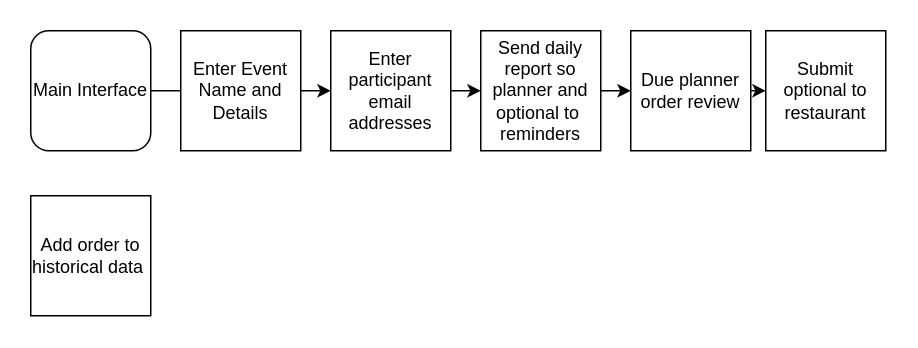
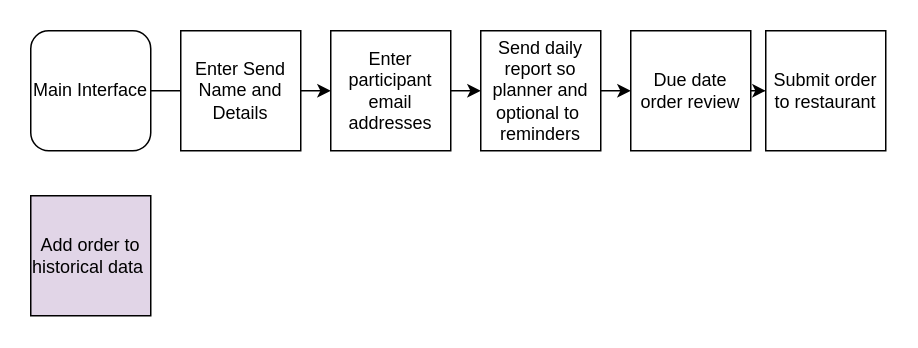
  <mxCell id="0" />
  <mxCell id="1" parent="0" />
  <mxCell id="2" style="edgeStyle=orthogonalEdgeStyle;rounded=0;orthogonalLoop=1;jettySize=auto;html=1;exitX=1;exitY=0.5;exitDx=0;exitDy=0;entryX=0;entryY=0.5;entryDx=0;entryDy=0;endArrow=none;" edge="1" parent="1" source="3" target="5"><mxGeometry relative="1" as="geometry" /></mxCell>
  <mxCell id="3" value="Main Interface" style="whiteSpace=wrap;html=1;aspect=fixed;labelBackgroundColor=none;rounded=1;" vertex="1" parent="1"><mxGeometry x="20" y="20" width="80" height="80" as="geometry" /></mxCell>
  <mxCell id="4" style="edgeStyle=orthogonalEdgeStyle;rounded=0;orthogonalLoop=1;jettySize=auto;html=1;exitX=1;exitY=0.5;exitDx=0;exitDy=0;entryX=0;entryY=0.5;entryDx=0;entryDy=0;" edge="1" parent="1" source="5" target="7"><mxGeometry relative="1" as="geometry" /></mxCell>
- <mxCell id="5" value="Enter Event Name and Details" style="whiteSpace=wrap;html=1;aspect=fixed;labelBackgroundColor=none;" vertex="1" parent="1"><mxGeometry x="120" y="20" width="80" height="80" as="geometry" /></mxCell>
+ <mxCell id="5" value="Enter Send Name and Details" style="whiteSpace=wrap;html=1;aspect=fixed;labelBackgroundColor=none;" vertex="1" parent="1"><mxGeometry x="120" y="20" width="80" height="80" as="geometry" /></mxCell>
  <mxCell id="6" style="edgeStyle=orthogonalEdgeStyle;rounded=0;orthogonalLoop=1;jettySize=auto;html=1;exitX=1;exitY=0.5;exitDx=0;exitDy=0;entryX=0;entryY=0.5;entryDx=0;entryDy=0;" edge="1" parent="1" source="7" target="9"><mxGeometry relative="1" as="geometry" /></mxCell>
  <mxCell id="7" value="Enter participant email addresses" style="whiteSpace=wrap;html=1;aspect=fixed;labelBackgroundColor=none;" vertex="1" parent="1"><mxGeometry x="220" y="20" width="80" height="80" as="geometry" /></mxCell>
  <mxCell id="8" style="edgeStyle=orthogonalEdgeStyle;rounded=0;orthogonalLoop=1;jettySize=auto;html=1;exitX=1;exitY=0.5;exitDx=0;exitDy=0;entryX=0;entryY=0.5;entryDx=0;entryDy=0;" edge="1" parent="1" source="9" target="11"><mxGeometry relative="1" as="geometry" /></mxCell>
  <mxCell id="9" value="Send daily report so planner and optional to&amp;nbsp; reminders" style="whiteSpace=wrap;html=1;aspect=fixed;labelBackgroundColor=none;" vertex="1" parent="1"><mxGeometry x="320" y="20" width="80" height="80" as="geometry" /></mxCell>
  <mxCell id="10" style="edgeStyle=orthogonalEdgeStyle;rounded=0;orthogonalLoop=1;jettySize=auto;html=1;exitX=1;exitY=0.5;exitDx=0;exitDy=0;entryX=0;entryY=0.5;entryDx=0;entryDy=0;" edge="1" parent="1" source="11" target="12"><mxGeometry relative="1" as="geometry" /></mxCell>
- <mxCell id="11" value="Due planner order review" style="whiteSpace=wrap;html=1;aspect=fixed;labelBackgroundColor=none;" vertex="1" parent="1"><mxGeometry x="420" y="20" width="80" height="80" as="geometry" /></mxCell>
- <mxCell id="12" value="Submit optional to restaurant" style="whiteSpace=wrap;html=1;aspect=fixed;labelBackgroundColor=none;" vertex="1" parent="1"><mxGeometry x="510" y="20" width="80" height="80" as="geometry" /></mxCell>
- <mxCell id="13" value="Add order to historical data&amp;nbsp;" style="whiteSpace=wrap;html=1;aspect=fixed;labelBackgroundColor=none;" vertex="1" parent="1"><mxGeometry x="20" y="130" width="80" height="80" as="geometry" /></mxCell>
+ <mxCell id="11" value="Due date order review" style="whiteSpace=wrap;html=1;aspect=fixed;labelBackgroundColor=none;" vertex="1" parent="1"><mxGeometry x="420" y="20" width="80" height="80" as="geometry" /></mxCell>
+ <mxCell id="12" value="Submit order to restaurant" style="whiteSpace=wrap;html=1;aspect=fixed;labelBackgroundColor=none;" vertex="1" parent="1"><mxGeometry x="510" y="20" width="80" height="80" as="geometry" /></mxCell>
+ <mxCell id="13" value="Add order to historical data&amp;nbsp;" style="whiteSpace=wrap;html=1;aspect=fixed;labelBackgroundColor=none;fillColor=#e1d5e7;" vertex="1" parent="1"><mxGeometry x="20" y="130" width="80" height="80" as="geometry" /></mxCell>
